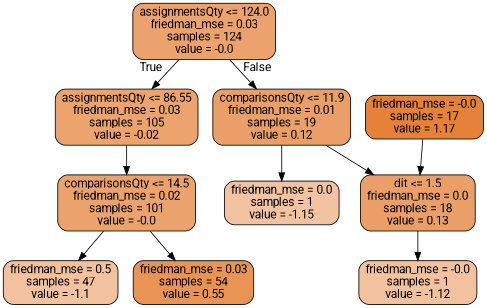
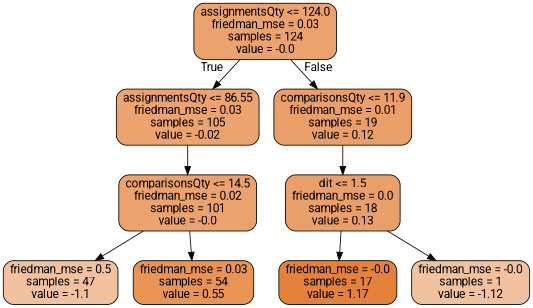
  digraph {
    fontname=Roboto
    node [color=black fillcolor="#eca26d" fontname=Roboto shape=box style="filled, rounded"]
    edge [fontname=Roboto]
    n1 [label="assignmentsQty <= 124.0\nfriedman_mse = 0.03\nsamples = 124\nvalue = -0.0"]
    n2 [fillcolor="#eca36e" label="assignmentsQty <= 86.55\nfriedman_mse = 0.03\nsamples = 105\nvalue = -0.02"]
    n3 [fillcolor="#eb9f68" label="comparisonsQty <= 11.9\nfriedman_mse = 0.01\nsamples = 19\nvalue = 0.12"]
    n4 [label="comparisonsQty <= 14.5\nfriedman_mse = 0.02\nsamples = 101\nvalue = -0.0"]
-   n5 [fillcolor="#f3c3a1" label="friedman_mse = 0.0\nsamples = 1\nvalue = -1.15"]
    n6 [fillcolor="#eb9f68" label="dit <= 1.5\nfriedman_mse = 0.0\nsamples = 18\nvalue = 0.13"]
    n7 [fillcolor="#f2c29f" label="friedman_mse = 0.5\nsamples = 47\nvalue = -1.1"]
    n8 [fillcolor="#e99355" label="friedman_mse = 0.03\nsamples = 54\nvalue = 0.55"]
    n9 [fillcolor="#e58139" label="friedman_mse = -0.0\nsamples = 17\nvalue = 1.17"]
    n10 [fillcolor="#f2c29f" label="friedman_mse = -0.0\nsamples = 1\nvalue = -1.12"]
    n1 -> n2 [headlabel=True labelangle=45 labeldistance=2.5]
    n1 -> n3 [headlabel=False labelangle=-45 labeldistance=2.5]
    n2 -> n4
-   n3 -> n5
    n3 -> n6
    n4 -> n7
    n4 -> n8
-   n9 -> n6
+   n6 -> n9
    n6 -> n10
  }
